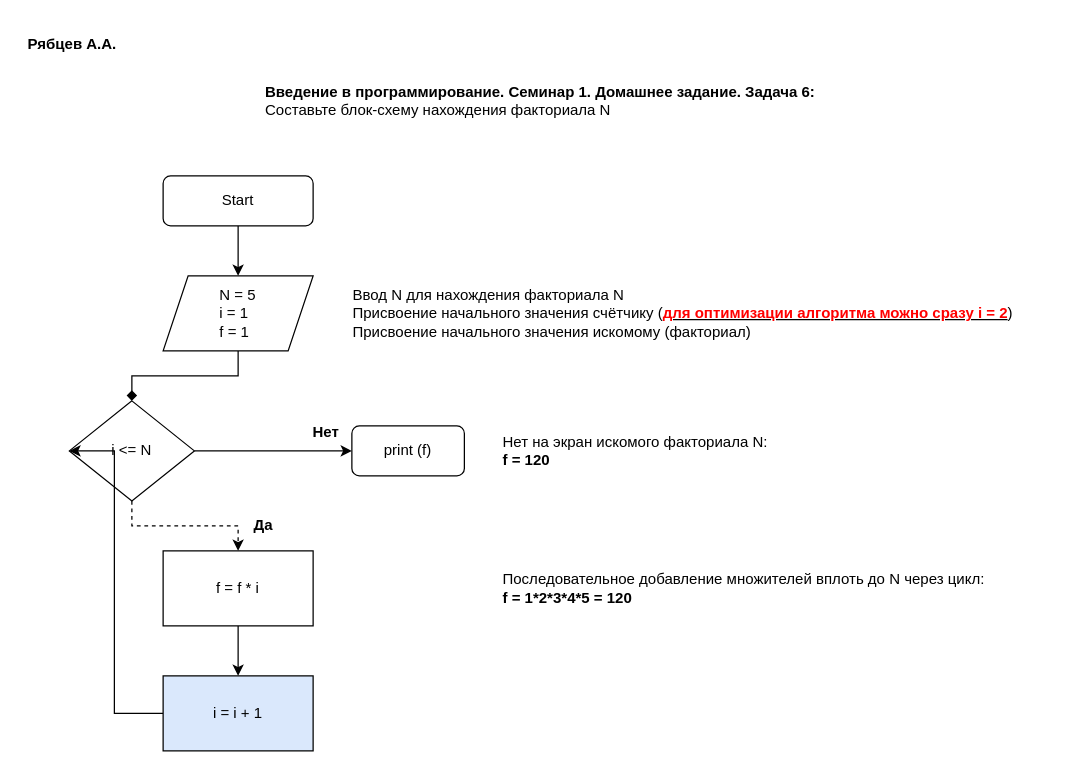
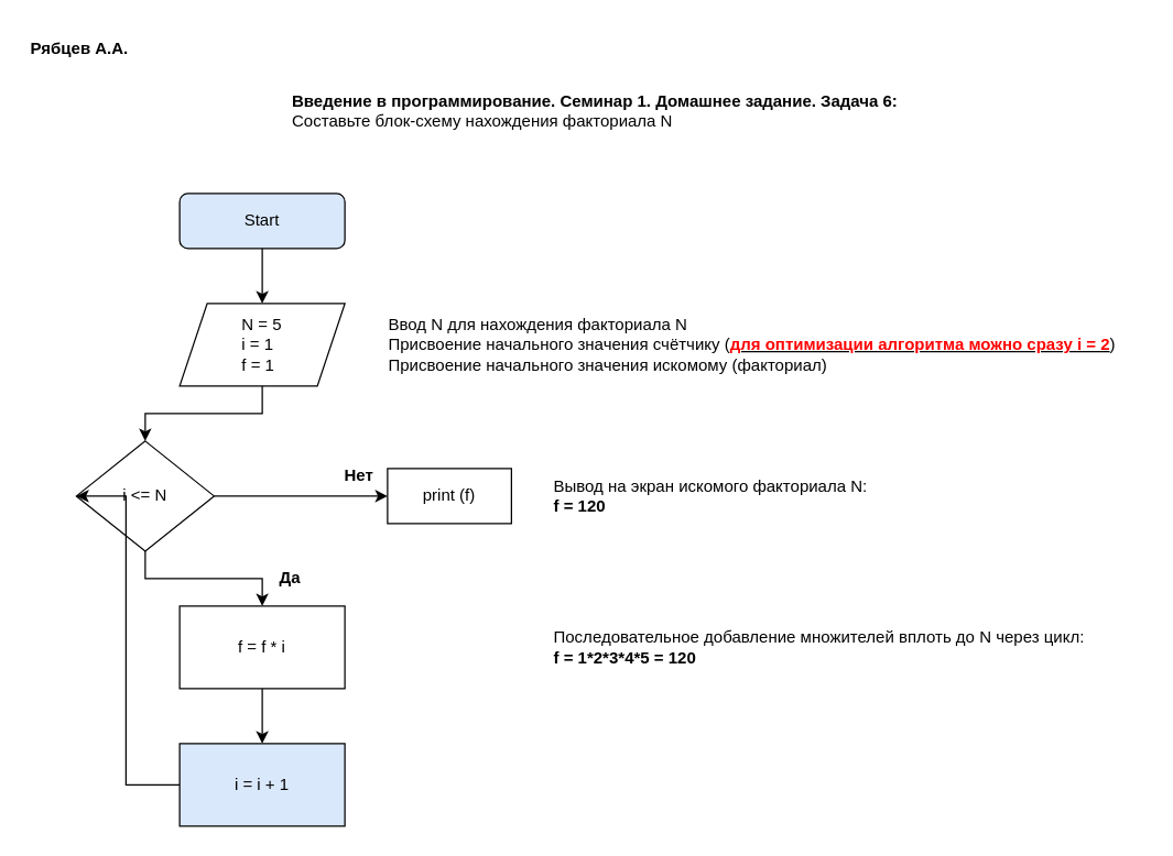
  <mxCell id="0" />
  <mxCell id="1" parent="0" />
  <mxCell id="2" value="" style="edgeStyle=orthogonalEdgeStyle;rounded=0;orthogonalLoop=1;jettySize=auto;html=1;" parent="1" source="3" edge="1"><mxGeometry relative="1" as="geometry"><mxPoint x="190" y="220" as="targetPoint" /></mxGeometry></mxCell>
- <mxCell id="3" value="Start" style="rounded=1;whiteSpace=wrap;html=1;fontSize=12;glass=0;strokeWidth=1;shadow=0;" parent="1" vertex="1"><mxGeometry x="130" y="140" width="120" height="40" as="geometry" /></mxCell>
- <mxCell id="4" value="print (f)" style="rounded=1;whiteSpace=wrap;html=1;fontSize=12;glass=0;strokeWidth=1;shadow=0;" parent="1" vertex="1"><mxGeometry x="281" y="340" width="90" height="40" as="geometry" /></mxCell>
- <mxCell id="5" value="" style="edgeStyle=orthogonalEdgeStyle;rounded=0;orthogonalLoop=1;jettySize=auto;html=1;endArrow=diamond;" parent="1" source="6" target="13" edge="1"><mxGeometry relative="1" as="geometry" /></mxCell>
+ <mxCell id="3" value="Start" style="rounded=1;whiteSpace=wrap;html=1;fontSize=12;glass=0;strokeWidth=1;shadow=0;fillColor=#dae8fc;" parent="1" vertex="1"><mxGeometry x="130" y="140" width="120" height="40" as="geometry" /></mxCell>
+ <mxCell id="4" value="print (f)" style="whiteSpace=wrap;html=1;fontSize=12;glass=0;strokeWidth=1;shadow=0;rounded=0;" parent="1" vertex="1"><mxGeometry x="281" y="340" width="90" height="40" as="geometry" /></mxCell>
+ <mxCell id="5" value="" style="edgeStyle=orthogonalEdgeStyle;rounded=0;orthogonalLoop=1;jettySize=auto;html=1;" parent="1" source="6" target="13" edge="1"><mxGeometry relative="1" as="geometry" /></mxCell>
  <mxCell id="6" value="&lt;div style=&quot;text-align: justify;&quot;&gt;&lt;span style=&quot;background-color: initial;&quot;&gt;N = 5&lt;/span&gt;&lt;/div&gt;&lt;div style=&quot;text-align: justify;&quot;&gt;&lt;span style=&quot;background-color: initial;&quot;&gt;i = 1&lt;/span&gt;&lt;/div&gt;&lt;div style=&quot;text-align: justify;&quot;&gt;&lt;span style=&quot;background-color: initial;&quot;&gt;f = 1&lt;/span&gt;&lt;/div&gt;" style="shape=parallelogram;perimeter=parallelogramPerimeter;whiteSpace=wrap;html=1;fixedSize=1;" parent="1" vertex="1"><mxGeometry x="130" y="220" width="120" height="60" as="geometry" /></mxCell>
- <mxCell id="7" value="Нет на экран искомого факториала N:&amp;nbsp;&lt;br&gt;&lt;b&gt;f = 120&lt;/b&gt;" style="text;html=1;align=left;verticalAlign=middle;resizable=0;points=[];autosize=1;strokeColor=none;fillColor=none;" parent="1" vertex="1"><mxGeometry x="400" y="340" width="250" height="40" as="geometry" /></mxCell>
+ <mxCell id="7" value="Вывод на экран искомого факториала N:&amp;nbsp;&lt;br&gt;&lt;b&gt;f = 120&lt;/b&gt;" style="text;html=1;align=left;verticalAlign=middle;resizable=0;points=[];autosize=1;strokeColor=none;fillColor=none;" parent="1" vertex="1"><mxGeometry x="400" y="340" width="250" height="40" as="geometry" /></mxCell>
  <mxCell id="8" value="&lt;div style=&quot;&quot;&gt;&lt;span style=&quot;background-color: initial;&quot;&gt;Последовательное добавление множителей вплоть до N через цикл:&amp;nbsp;&lt;/span&gt;&lt;/div&gt;&lt;div style=&quot;&quot;&gt;&lt;span style=&quot;background-color: initial;&quot;&gt;&lt;b&gt;f = 1*2*3*4*5 = 120&lt;/b&gt;&lt;/span&gt;&lt;/div&gt;" style="text;html=1;align=left;verticalAlign=middle;resizable=0;points=[];autosize=1;strokeColor=none;fillColor=none;" parent="1" vertex="1"><mxGeometry x="400" y="450" width="410" height="40" as="geometry" /></mxCell>
  <mxCell id="9" value="Ввод N для нахождения факториала N&lt;br&gt;Присвоение начального значения счётчику (&lt;b&gt;&lt;u&gt;&lt;font color=&quot;#ff0000&quot;&gt;для оптимизации алгоритма можно сразу i = 2&lt;/font&gt;&lt;/u&gt;&lt;/b&gt;)&lt;br&gt;Присвоение начального значения искомому (факториал)" style="text;html=1;align=left;verticalAlign=middle;resizable=0;points=[];autosize=1;strokeColor=none;fillColor=none;" parent="1" vertex="1"><mxGeometry x="280" y="220" width="550" height="60" as="geometry" /></mxCell>
  <mxCell id="10" value="&lt;b&gt;Введение в программирование. Семинар 1. Домашнее задание. Задача 6:&lt;br&gt;&lt;/b&gt;&lt;div&gt;&lt;div&gt;Составьте блок-схему&amp;nbsp;&lt;span style=&quot;background-color: initial;&quot;&gt;нахождения факториала N&lt;/span&gt;&lt;/div&gt;&lt;/div&gt;" style="text;html=1;align=left;verticalAlign=middle;resizable=0;points=[];autosize=1;strokeColor=none;fillColor=none;" parent="1" vertex="1"><mxGeometry x="210" y="60" width="460" height="40" as="geometry" /></mxCell>
- <mxCell id="11" value="" style="edgeStyle=orthogonalEdgeStyle;rounded=0;orthogonalLoop=1;jettySize=auto;html=1;dashed=1;" parent="1" source="13" target="15" edge="1"><mxGeometry relative="1" as="geometry" /></mxCell>
+ <mxCell id="11" value="" style="edgeStyle=orthogonalEdgeStyle;rounded=0;orthogonalLoop=1;jettySize=auto;html=1;" parent="1" source="13" target="15" edge="1"><mxGeometry relative="1" as="geometry" /></mxCell>
  <mxCell id="12" value="" style="edgeStyle=orthogonalEdgeStyle;rounded=0;orthogonalLoop=1;jettySize=auto;html=1;" parent="1" source="13" target="4" edge="1"><mxGeometry relative="1" as="geometry" /></mxCell>
  <mxCell id="13" value="i &amp;lt;= N" style="rhombus;whiteSpace=wrap;html=1;" parent="1" vertex="1"><mxGeometry x="55" y="320" width="100" height="80" as="geometry" /></mxCell>
  <mxCell id="14" value="" style="edgeStyle=orthogonalEdgeStyle;rounded=0;orthogonalLoop=1;jettySize=auto;html=1;" parent="1" source="15" target="19" edge="1"><mxGeometry relative="1" as="geometry" /></mxCell>
  <mxCell id="15" value="f = f * i" style="rounded=0;whiteSpace=wrap;html=1;" parent="1" vertex="1"><mxGeometry x="130" y="440" width="120" height="60" as="geometry" /></mxCell>
  <mxCell id="16" value="&lt;b&gt;Да&lt;/b&gt;" style="text;html=1;align=center;verticalAlign=middle;resizable=0;points=[];autosize=1;strokeColor=none;fillColor=none;" parent="1" vertex="1"><mxGeometry x="190" y="405" width="40" height="30" as="geometry" /></mxCell>
  <mxCell id="17" value="&lt;b&gt;Нет&lt;/b&gt;" style="text;html=1;align=center;verticalAlign=middle;resizable=0;points=[];autosize=1;strokeColor=none;fillColor=none;" parent="1" vertex="1"><mxGeometry x="240" y="330" width="40" height="30" as="geometry" /></mxCell>
  <mxCell id="18" style="edgeStyle=orthogonalEdgeStyle;rounded=0;orthogonalLoop=1;jettySize=auto;html=1;entryX=0;entryY=0.5;entryDx=0;entryDy=0;" parent="1" source="19" target="13" edge="1"><mxGeometry relative="1" as="geometry"><Array as="points"><mxPoint x="91" y="570" /><mxPoint x="91" y="360" /></Array></mxGeometry></mxCell>
  <mxCell id="19" value="i = i + 1" style="rounded=0;whiteSpace=wrap;html=1;fillColor=#dae8fc;" parent="1" vertex="1"><mxGeometry x="130" y="540" width="120" height="60" as="geometry" /></mxCell>
  <mxCell id="20" value="&lt;b&gt;Рябцев А.А.&lt;/b&gt;" style="text;html=1;align=left;verticalAlign=middle;resizable=0;points=[];autosize=1;strokeColor=none;fillColor=none;" vertex="1" parent="1"><mxGeometry x="20" width="90" height="30" as="geometry" y="20" /></mxCell>
